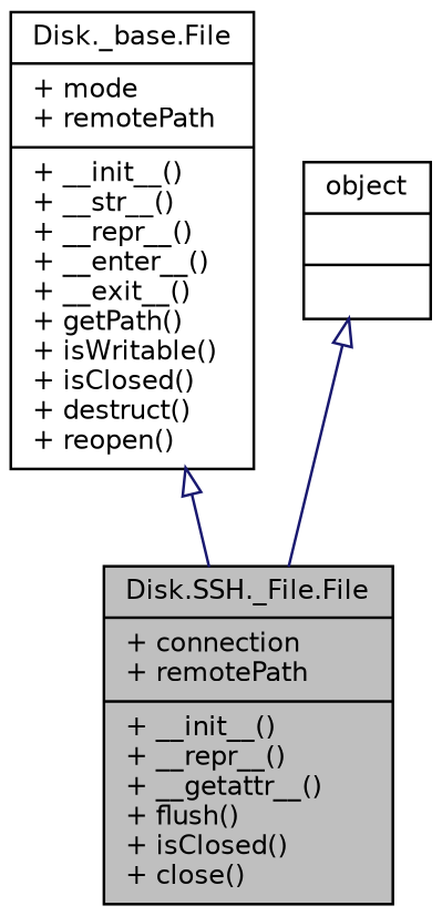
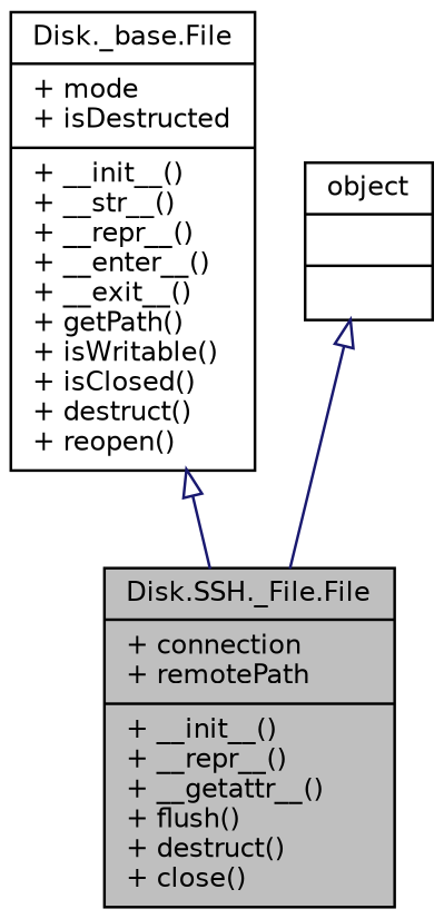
  digraph {
    node [color=black fontname=Helvetica fontsize=10 shape=record]
    edge [arrowtail=onormal color=midnightblue dir=back fontname=Helvetica fontsize=10 labelfontname=Helvetica labelfontsize=10 style=solid]
-   n1 [fillcolor=grey75 fontcolor=black height=0.2 label="{Disk.SSH._File.File\n|+ connection\l+ remotePath\l|+ __init__()\l+ __repr__()\l+ __getattr__()\l+ flush()\l+ isClosed()\l+ close()\l}" style=filled width=0.4]
-   n2 [height=0.2 label="{Disk._base.File\n|+ mode\l+ remotePath\l|+ __init__()\l+ __str__()\l+ __repr__()\l+ __enter__()\l+ __exit__()\l+ getPath()\l+ isWritable()\l+ isClosed()\l+ destruct()\l+ reopen()\l}" width=0.4]
+   n1 [fillcolor=grey75 fontcolor=black height=0.2 label="{Disk.SSH._File.File\n|+ connection\l+ remotePath\l|+ __init__()\l+ __repr__()\l+ __getattr__()\l+ flush()\l+ destruct()\l+ close()\l}" style=filled width=0.4]
+   n2 [height=0.2 label="{Disk._base.File\n|+ mode\l+ isDestructed\l|+ __init__()\l+ __str__()\l+ __repr__()\l+ __enter__()\l+ __exit__()\l+ getPath()\l+ isWritable()\l+ isClosed()\l+ destruct()\l+ reopen()\l}" width=0.4]
    n3 [height=0.2 label="{object\n||}" width=0.4]
    n2 -> n1
    n3 -> n1
  }
